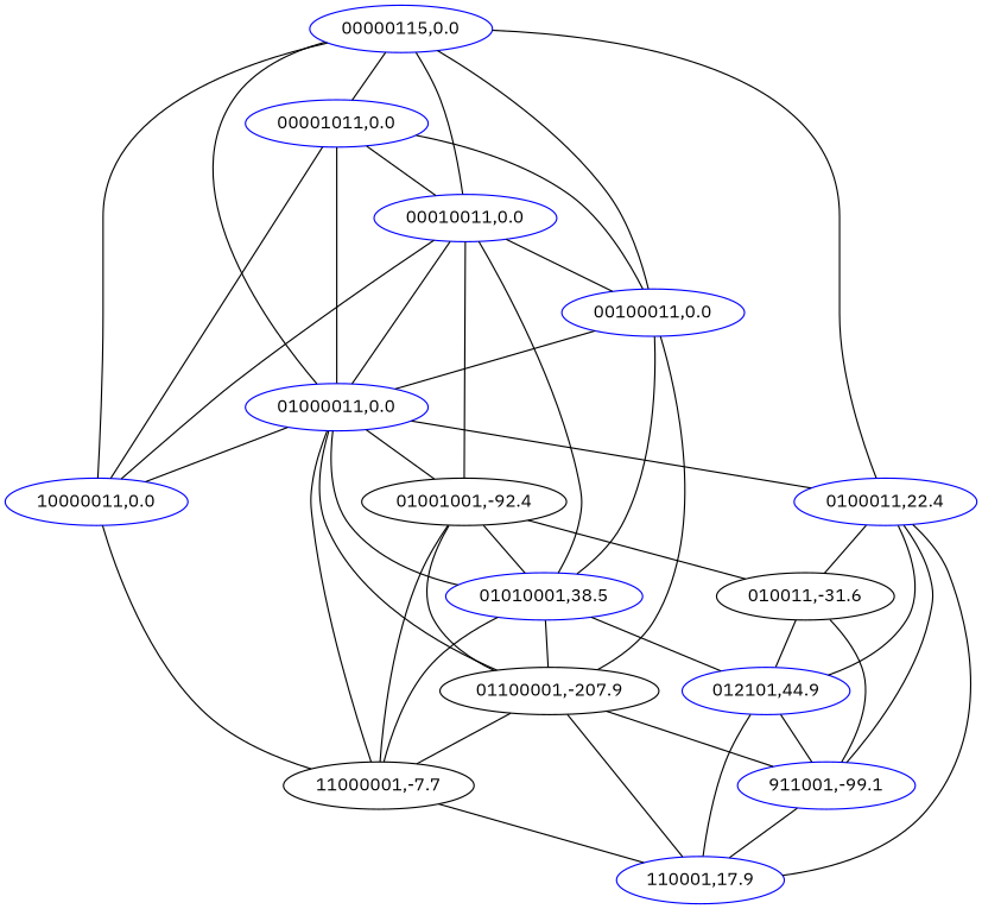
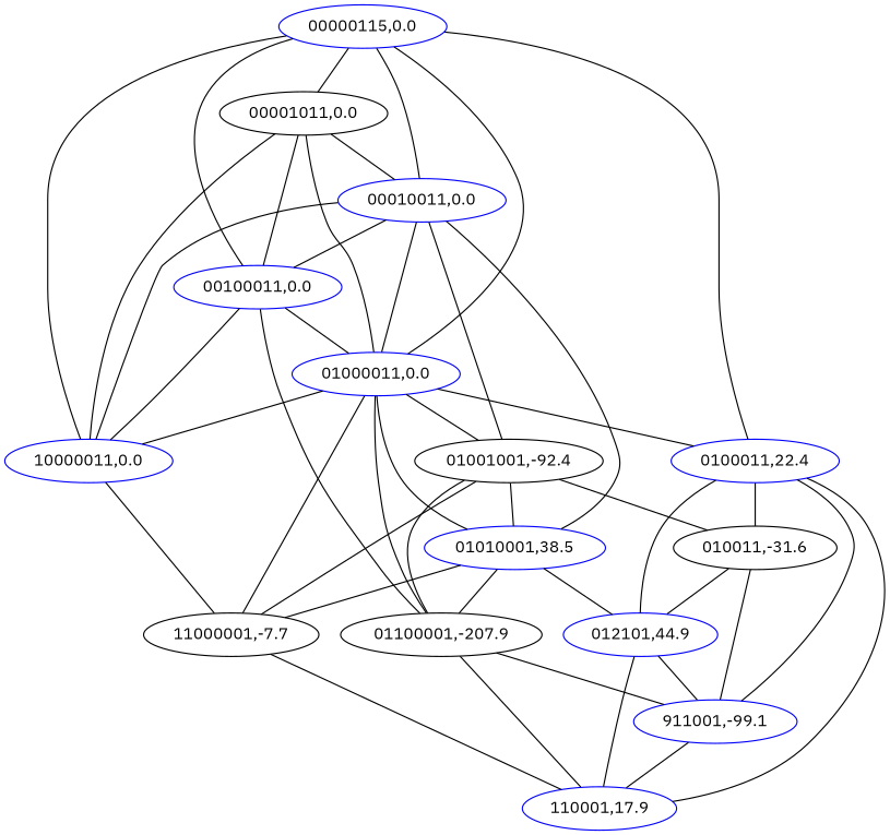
  graph {
    fontname="IBM Plex Sans"
    node [color=blue fontname="IBM Plex Sans"]
    edge [fontname="IBM Plex Sans"]
    n1 [label="110001,17.9"]
    n2 [label="911001,-99.1"]
    n3 [label="012101,44.9"]
    n4 [color=black label="010011,-31.6"]
    n5 [label="0100011,22.4"]
    n6 [label="11000001,-7.7" color=""]
    n7 [label="01100001,-207.9" color=""]
    n8 [label="01010001,38.5"]
    n9 [label="01001001,-92.4" color=""]
    n10 [label="01000011,0.0"]
    n11 [label="10000011,0.0"]
    n12 [label="00100011,0.0"]
    n13 [label="00010011,0.0"]
-   n14 [label="00001011,0.0"]
+   n14 [color=black label="00001011,0.0"]
    n15 [label="00000115,0.0"]
    n2 -- n1
    n3 -- n1
    n3 -- n2
    n4 -- n2
    n4 -- n3
    n5 -- n1
    n5 -- n2
    n5 -- n3
    n5 -- n4
    n6 -- n1
    n7 -- n1
    n7 -- n2
-   n7 -- n6
    n8 -- n3
    n8 -- n6
    n8 -- n7
    n9 -- n4
    n9 -- n6
    n9 -- n7
    n9 -- n8
    n10 -- n5
    n10 -- n6
    n10 -- n7
    n10 -- n8
    n10 -- n9
    n10 -- n11
    n11 -- n6
    n12 -- n7
    n12 -- n10
-   n12 -- n8
+   n12 -- n11
    n13 -- n8
    n13 -- n9
    n13 -- n10
    n13 -- n11
    n13 -- n12
    n14 -- n10
    n14 -- n11
    n14 -- n12
    n14 -- n13
    n15 -- n5
    n15 -- n10
    n15 -- n11
    n15 -- n12
    n15 -- n13
    n15 -- n14
  }
